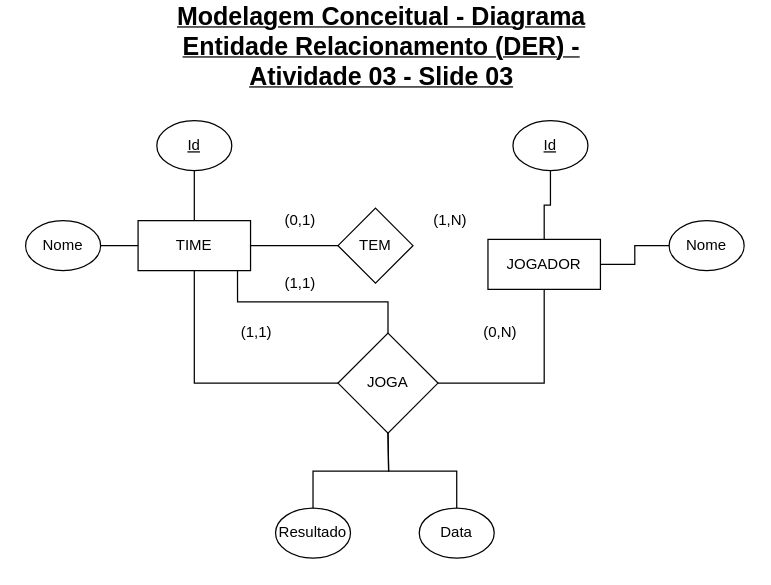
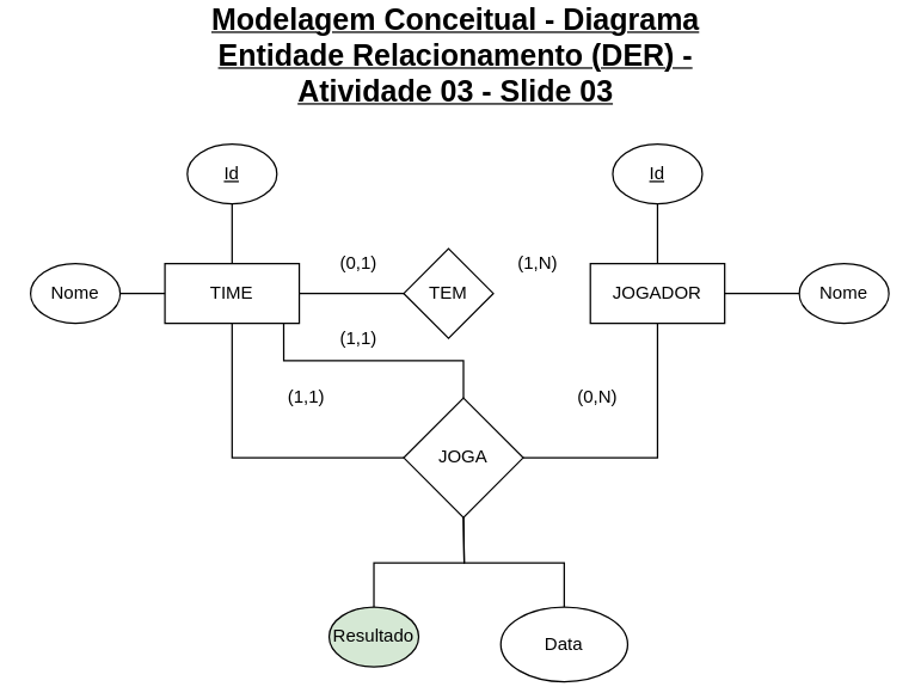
  <mxCell id="0" />
  <mxCell id="1" parent="0" />
  <mxCell id="2" value="&lt;b&gt;&lt;u&gt;&lt;font style=&quot;font-size: 20px&quot;&gt;Modelagem Conceitual - Diagrama Entidade Relacionamento (DER) - Atividade 03 - Slide 03&lt;/font&gt;&lt;/u&gt;&lt;/b&gt;" style="text;html=1;strokeColor=none;fillColor=none;align=center;verticalAlign=middle;whiteSpace=wrap;rounded=0;" vertex="1" parent="1"><mxGeometry x="125" y="20" width="360" height="20" as="geometry" /></mxCell>
  <mxCell id="3" value="" style="edgeStyle=orthogonalEdgeStyle;rounded=0;orthogonalLoop=1;jettySize=auto;html=1;endArrow=none;endFill=0;" edge="1" parent="1" source="4" target="6"><mxGeometry relative="1" as="geometry" /></mxCell>
  <mxCell id="4" value="TIME" style="rounded=0;whiteSpace=wrap;html=1;" vertex="1" parent="1"><mxGeometry x="110" y="170" width="90" height="40" as="geometry" /></mxCell>
- <mxCell id="5" value="JOGADOR" style="rounded=0;whiteSpace=wrap;html=1;" vertex="1" parent="1"><mxGeometry x="390" y="185" width="90" height="40" as="geometry" /></mxCell>
+ <mxCell id="5" value="JOGADOR" style="rounded=0;whiteSpace=wrap;html=1;" vertex="1" parent="1"><mxGeometry x="395" y="170" width="90" height="40" as="geometry" /></mxCell>
  <mxCell id="6" value="&lt;u&gt;Id&lt;/u&gt;" style="ellipse;whiteSpace=wrap;html=1;" vertex="1" parent="1"><mxGeometry x="125" y="90" width="60" height="40" as="geometry" /></mxCell>
  <mxCell id="7" value="" style="edgeStyle=orthogonalEdgeStyle;rounded=0;orthogonalLoop=1;jettySize=auto;html=1;endArrow=none;endFill=0;" edge="1" parent="1" source="8" target="5"><mxGeometry relative="1" as="geometry" /></mxCell>
  <mxCell id="8" value="&lt;u&gt;Id&lt;/u&gt;" style="ellipse;whiteSpace=wrap;html=1;" vertex="1" parent="1"><mxGeometry x="410" y="90" width="60" height="40" as="geometry" /></mxCell>
  <mxCell id="9" value="" style="edgeStyle=orthogonalEdgeStyle;rounded=0;orthogonalLoop=1;jettySize=auto;html=1;endArrow=none;endFill=0;" edge="1" parent="1" source="10" target="5"><mxGeometry relative="1" as="geometry" /></mxCell>
  <mxCell id="10" value="Nome" style="ellipse;whiteSpace=wrap;html=1;" vertex="1" parent="1"><mxGeometry x="535" y="170" width="60" height="40" as="geometry" /></mxCell>
  <mxCell id="11" value="" style="edgeStyle=orthogonalEdgeStyle;rounded=0;orthogonalLoop=1;jettySize=auto;html=1;endArrow=none;endFill=0;" edge="1" parent="1" source="12" target="4"><mxGeometry relative="1" as="geometry" /></mxCell>
  <mxCell id="12" value="Nome" style="ellipse;whiteSpace=wrap;html=1;" vertex="1" parent="1"><mxGeometry x="20" y="170" width="60" height="40" as="geometry" /></mxCell>
  <mxCell id="13" value="" style="edgeStyle=orthogonalEdgeStyle;rounded=0;orthogonalLoop=1;jettySize=auto;html=1;endArrow=none;endFill=0;" edge="1" parent="1" source="14"><mxGeometry relative="1" as="geometry"><mxPoint x="200" y="190" as="targetPoint" /></mxGeometry></mxCell>
  <mxCell id="14" value="TEM" style="rhombus;whiteSpace=wrap;html=1;" vertex="1" parent="1"><mxGeometry x="270" y="160" width="60" height="60" as="geometry" /></mxCell>
  <mxCell id="15" value="(0,1)" style="text;html=1;strokeColor=none;fillColor=none;align=center;verticalAlign=middle;whiteSpace=wrap;rounded=0;" vertex="1" parent="1"><mxGeometry x="220" y="160" width="40" height="20" as="geometry" /></mxCell>
  <mxCell id="16" value="(1,N)" style="text;html=1;strokeColor=none;fillColor=none;align=center;verticalAlign=middle;whiteSpace=wrap;rounded=0;" vertex="1" parent="1"><mxGeometry x="340" y="160" width="40" height="20" as="geometry" /></mxCell>
  <mxCell id="17" style="edgeStyle=orthogonalEdgeStyle;rounded=0;orthogonalLoop=1;jettySize=auto;html=1;entryX=0.5;entryY=1;entryDx=0;entryDy=0;endArrow=none;endFill=0;exitX=1;exitY=0.5;exitDx=0;exitDy=0;" edge="1" parent="1" source="26" target="5"><mxGeometry relative="1" as="geometry"><mxPoint x="370" y="280" as="sourcePoint" /></mxGeometry></mxCell>
  <mxCell id="18" style="edgeStyle=orthogonalEdgeStyle;rounded=0;orthogonalLoop=1;jettySize=auto;html=1;exitX=0;exitY=0.5;exitDx=0;exitDy=0;entryX=0.5;entryY=1;entryDx=0;entryDy=0;endArrow=none;endFill=0;" edge="1" parent="1" source="26" target="4"><mxGeometry relative="1" as="geometry"><mxPoint x="265" y="280" as="sourcePoint" /></mxGeometry></mxCell>
  <mxCell id="19" style="edgeStyle=orthogonalEdgeStyle;rounded=0;orthogonalLoop=1;jettySize=auto;html=1;exitX=0.5;exitY=0;exitDx=0;exitDy=0;entryX=0.884;entryY=0.995;entryDx=0;entryDy=0;entryPerimeter=0;endArrow=none;endFill=0;" edge="1" parent="1" source="26" target="4"><mxGeometry relative="1" as="geometry"><mxPoint x="295" y="250" as="sourcePoint" /></mxGeometry></mxCell>
  <mxCell id="20" style="edgeStyle=orthogonalEdgeStyle;rounded=0;orthogonalLoop=1;jettySize=auto;html=1;exitX=0.5;exitY=0;exitDx=0;exitDy=0;endArrow=none;endFill=0;" edge="1" parent="1" source="21"><mxGeometry relative="1" as="geometry"><mxPoint x="310" y="340" as="targetPoint" /></mxGeometry></mxCell>
- <mxCell id="21" value="Data" style="ellipse;whiteSpace=wrap;html=1;" vertex="1" parent="1"><mxGeometry x="335" y="400" width="60" height="40" as="geometry" /></mxCell>
+ <mxCell id="21" value="Data" style="ellipse;whiteSpace=wrap;html=1;" vertex="1" parent="1"><mxGeometry x="335" y="400" width="85" height="50" as="geometry" /></mxCell>
  <mxCell id="22" value="(1,1)" style="text;html=1;strokeColor=none;fillColor=none;align=center;verticalAlign=middle;whiteSpace=wrap;rounded=0;" vertex="1" parent="1"><mxGeometry x="185" y="250" width="40" height="20" as="geometry" /></mxCell>
  <mxCell id="23" value="(0,N)" style="text;html=1;strokeColor=none;fillColor=none;align=center;verticalAlign=middle;whiteSpace=wrap;rounded=0;" vertex="1" parent="1"><mxGeometry x="380" y="250" width="40" height="20" as="geometry" /></mxCell>
  <mxCell id="24" style="edgeStyle=orthogonalEdgeStyle;rounded=0;orthogonalLoop=1;jettySize=auto;html=1;exitX=0.5;exitY=0;exitDx=0;exitDy=0;endArrow=none;endFill=0;" edge="1" parent="1" source="25"><mxGeometry relative="1" as="geometry"><mxPoint x="310" y="340" as="targetPoint" /></mxGeometry></mxCell>
- <mxCell id="25" value="Resultado" style="ellipse;whiteSpace=wrap;html=1;" vertex="1" parent="1"><mxGeometry x="220" y="400" width="60" height="40" as="geometry" /></mxCell>
+ <mxCell id="25" value="Resultado" style="ellipse;whiteSpace=wrap;html=1;fillColor=#d5e8d4;" vertex="1" parent="1"><mxGeometry x="220" y="400" width="60" height="40" as="geometry" /></mxCell>
  <mxCell id="26" value="JOGA" style="rhombus;whiteSpace=wrap;html=1;" vertex="1" parent="1"><mxGeometry x="270" y="260" width="80" height="80" as="geometry" /></mxCell>
  <mxCell id="27" value="(1,1)" style="text;html=1;strokeColor=none;fillColor=none;align=center;verticalAlign=middle;whiteSpace=wrap;rounded=0;" vertex="1" parent="1"><mxGeometry x="220" y="210" width="40" height="20" as="geometry" /></mxCell>
